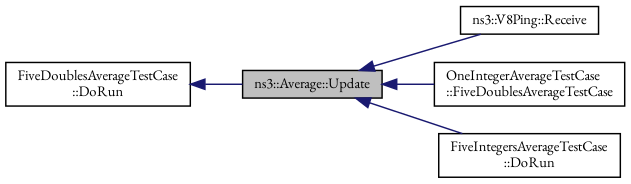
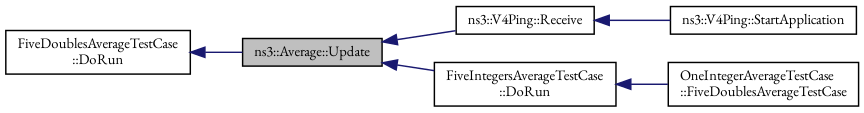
  digraph {
    fontname="EB Garamond"
    rankdir=LR
    node [color=black fillcolor=white fontname="EB Garamond" fontsize=10 shape=record style=filled]
    edge [color=midnightblue dir=back fontname="EB Garamond" fontsize=10 labelfontname=Helvetica labelfontsize=10 style=solid]
    n1 [fillcolor=grey75 fontcolor=black height=0.2 label="ns3::Average::Update" width=0.4]
-   n2 [height=0.2 label="ns3::V8Ping::Receive" width=0.4]
+   n2 [height=0.2 label="ns3::V4Ping::Receive" width=0.4]
    n3 [height=0.2 label="OneIntegerAverageTestCase\l::FiveDoublesAverageTestCase" width=0.4]
    n4 [height=0.2 label="FiveIntegersAverageTestCase\l::DoRun" width=0.4]
+   n5 [height=0.2 label="ns3::V4Ping::StartApplication" width=0.4]
    n6 [height=0.2 label="FiveDoublesAverageTestCase\l::DoRun" width=0.4]
    n1 -> n2
-   n1 -> n3
+   n4 -> n3
    n1 -> n4
+   n2 -> n5
    n6 -> n1
  }
